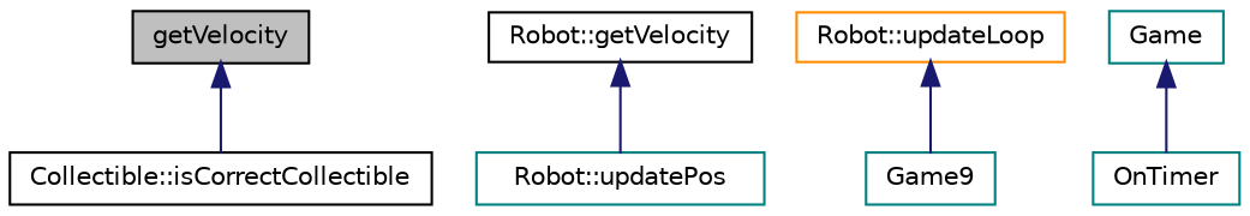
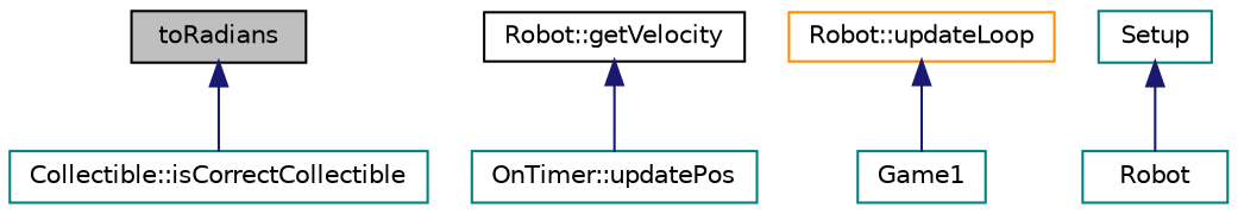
  digraph {
    rankdir=TB
    node [color=teal fillcolor=white fontname=Helvetica fontsize=10 shape=record style=filled]
    edge [color=midnightblue dir=back fontname=Helvetica fontsize=10 labelfontname=Helvetica labelfontsize=10 style=solid]
-   n1 [color=black fillcolor=grey75 fontcolor=black height=0.2 label=getVelocity width=0.4]
-   n2 [color=black height=0.2 label="Collectible::isCorrectCollectible" width=0.4]
+   n1 [color=black fillcolor=grey75 fontcolor=black height=0.2 label=toRadians width=0.4]
+   n2 [height=0.2 label="Collectible::isCorrectCollectible" width=0.4]
    n3 [color=black height=0.2 label="Robot::getVelocity" width=0.4]
-   n4 [height=0.2 label="Robot::updatePos" width=0.4]
+   n4 [height=0.2 label="OnTimer::updatePos" width=0.4]
    n5 [color=darkorange height=0.2 label="Robot::updateLoop" width=0.4]
-   n6 [height=0.2 label=Game9 width=0.4]
-   n7 [height=0.2 label=OnTimer width=0.4]
-   n8 [height=0.2 label=Game width=0.4]
+   n6 [height=0.2 label=Game1 width=0.4]
+   n7 [height=0.2 label=Robot width=0.4]
+   n8 [height=0.2 label=Setup width=0.4]
    n1 -> n2
    n3 -> n4
    n5 -> n6
    n8 -> n7
  }
